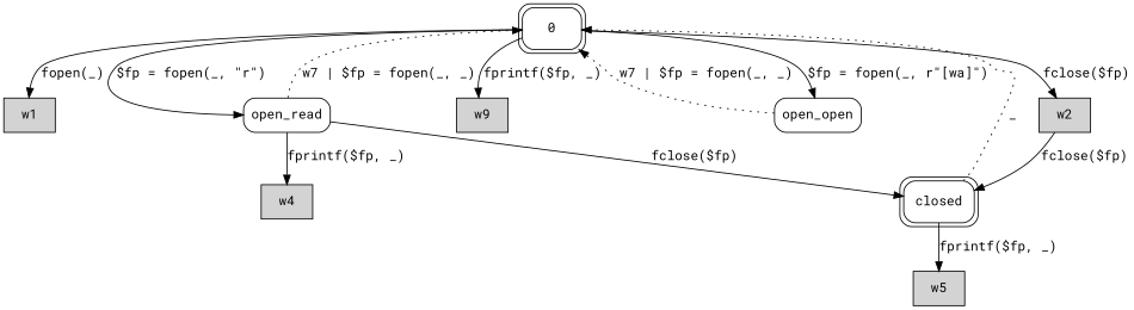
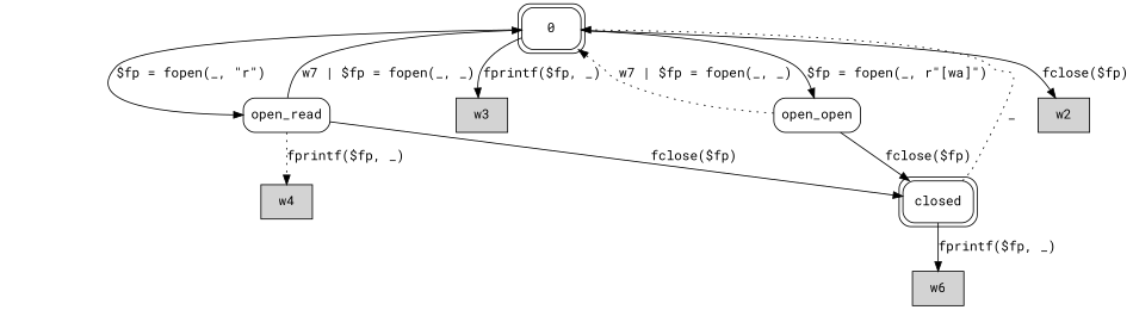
  digraph {
    fontname="Roboto Mono"
    node [fontname="Roboto Mono" peripheries=1 shape=box style=filled]
    edge [fontname="Roboto Mono"]
    n1 [label=0 peripheries=2 style=rounded]
-   w1
    w2
-   w3 [label=w9]
+   w3
    open_read [style=rounded]
    n6 [label=open_open style=rounded]
    closed [peripheries=2 style=rounded]
    w4
-   w6 [label=w5]
-   n1 -> w1 [label="fopen(_)"]
+   w6
    n1 -> w2 [label="fclose($fp)"]
    n1 -> w3 [label="fprintf($fp, _)"]
    n1 -> open_read [label="$fp = fopen(_, \"r\")"]
    n1 -> n6 [label="$fp = fopen(_, r\"[wa]\")"]
-   open_read -> n1 [label="w7 | $fp = fopen(_, _)" style=dotted]
+   open_read -> n1 [label="w7 | $fp = fopen(_, _)" style=solid]
    open_read -> closed [label="fclose($fp)"]
-   open_read -> w4 [label="fprintf($fp, _)"]
+   open_read -> w4 [label="fprintf($fp, _)" style=dotted]
    n6 -> n1 [label="w7 | $fp = fopen(_, _)" style=dotted]
-   w2 -> closed [label="fclose($fp)"]
+   n6 -> closed [label="fclose($fp)"]
    closed -> n1 [label=_ style=dotted]
    closed -> w6 [label="fprintf($fp, _)"]
  }
